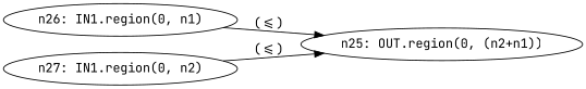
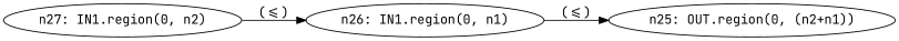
  digraph {
    fontname="JetBrains Mono"
    rankdir=LR
    node [fontname="JetBrains Mono"]
    edge [fontname="JetBrains Mono"]
    n1 [label="n25: OUT.region(0, (n2+n1))"]
    n2 [label="n26: IN1.region(0, n1)"]
    n3 [label="n27: IN1.region(0, n2)"]
    n2 -> n1 [label="(<=)"]
-   n3 -> n1 [label="(<=)"]
+   n3 -> n2 [label="(<=)"]
  }
